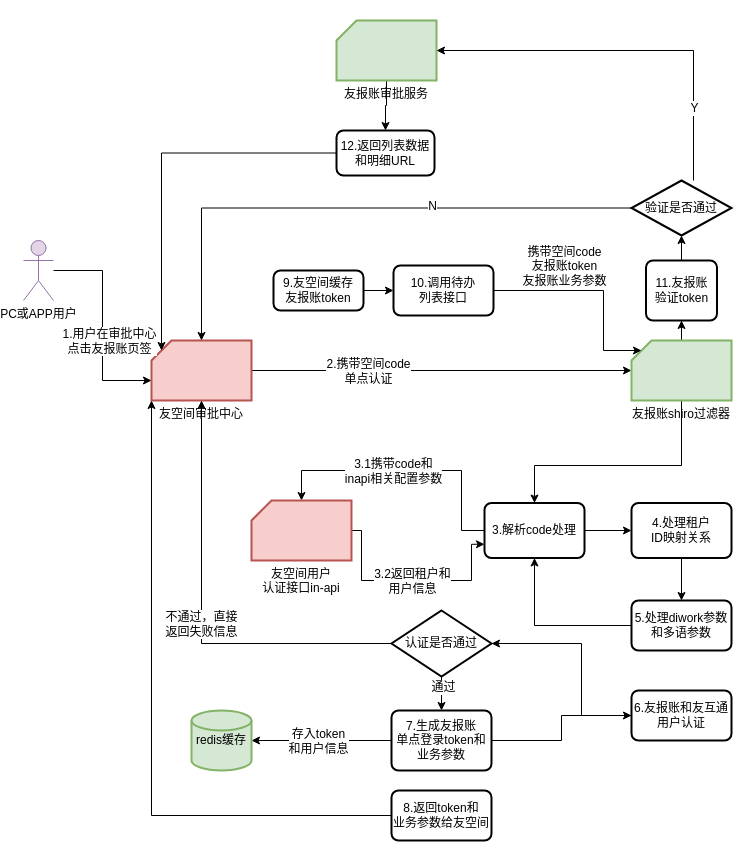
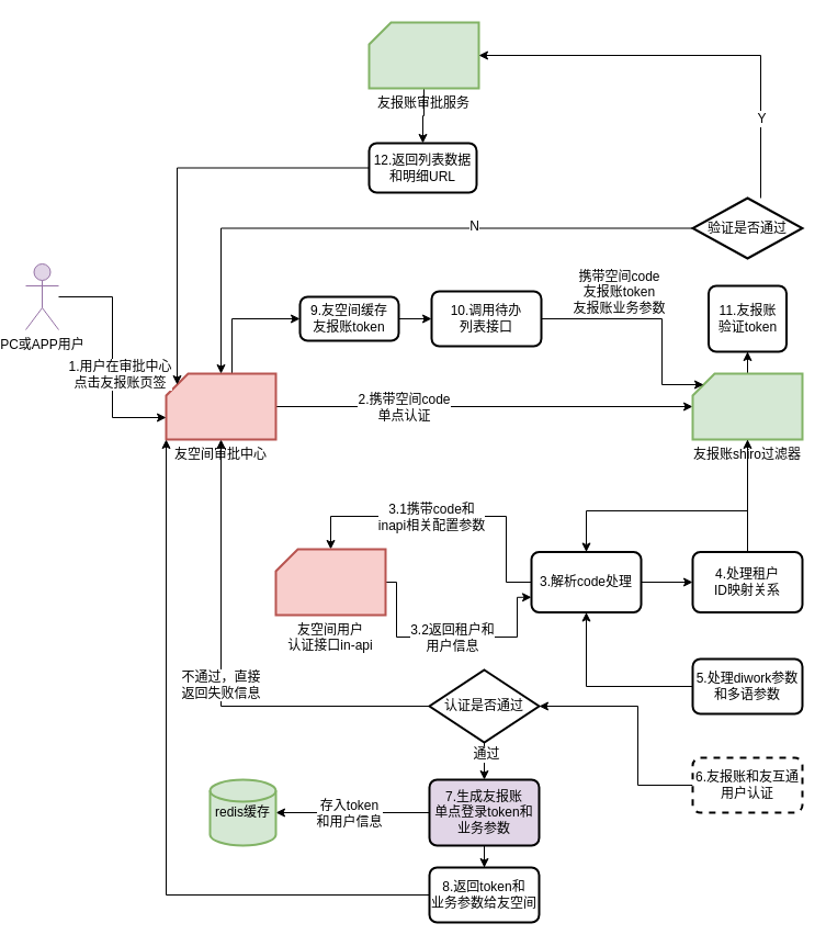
  <mxCell id="0" />
  <mxCell id="1" parent="0" />
  <mxCell id="2" value="" style="edgeStyle=orthogonalEdgeStyle;rounded=0;orthogonalLoop=1;jettySize=auto;html=1;" parent="1" source="5" target="13" edge="1"><mxGeometry relative="1" as="geometry"><mxPoint x="428" y="370" as="targetPoint" /></mxGeometry></mxCell>
  <mxCell id="3" value="2.携带空间code&lt;br&gt;单点认证" style="text;html=1;resizable=0;points=[];align=center;verticalAlign=middle;labelBackgroundColor=#ffffff;" parent="2" vertex="1" connectable="0"><mxGeometry x="-0.594" y="1" relative="1" as="geometry"><mxPoint x="39.5" y="1" as="offset" /></mxGeometry></mxCell>
+ <mxCell id="4" value="" style="edgeStyle=orthogonalEdgeStyle;rounded=0;orthogonalLoop=1;jettySize=auto;html=1;entryX=0;entryY=0.5;entryDx=0;entryDy=0;exitX=0;exitY=0;exitDx=60;exitDy=0;exitPerimeter=0;" parent="1" source="5" target="40" edge="1"><mxGeometry relative="1" as="geometry"><Array as="points"><mxPoint x="208" y="290" /></Array></mxGeometry></mxCell>
  <mxCell id="5" value="友空间审批中心" style="verticalLabelPosition=bottom;verticalAlign=top;html=1;strokeWidth=2;shape=card;whiteSpace=wrap;size=20;arcSize=12;fillColor=#f8cecc;strokeColor=#b85450;" parent="1" vertex="1"><mxGeometry x="148" y="340" width="100" height="60" as="geometry" /></mxCell>
  <mxCell id="6" value="" style="edgeStyle=orthogonalEdgeStyle;rounded=0;orthogonalLoop=1;jettySize=auto;html=1;" parent="1" source="7" target="52" edge="1"><mxGeometry relative="1" as="geometry" /></mxCell>
  <mxCell id="7" value="友报账审批服务" style="verticalLabelPosition=bottom;verticalAlign=top;html=1;strokeWidth=2;shape=card;whiteSpace=wrap;size=20;arcSize=12;fillColor=#d5e8d4;strokeColor=#82b366;" parent="1" vertex="1"><mxGeometry x="333" y="20" width="100" height="60" as="geometry" /></mxCell>
  <mxCell id="8" value="" style="edgeStyle=orthogonalEdgeStyle;rounded=0;orthogonalLoop=1;jettySize=auto;html=1;entryX=0;entryY=0;entryDx=0;entryDy=40;entryPerimeter=0;" parent="1" source="10" target="5" edge="1"><mxGeometry relative="1" as="geometry"><mxPoint x="73" y="390" as="targetPoint" /></mxGeometry></mxCell>
  <mxCell id="9" value="1.用户在审批中心&lt;br&gt;点击友报账页签" style="text;html=1;resizable=0;points=[];align=center;verticalAlign=middle;labelBackgroundColor=#ffffff;" parent="8" vertex="1" connectable="0"><mxGeometry x="-0.009" y="2" relative="1" as="geometry"><mxPoint x="4" y="16" as="offset" /></mxGeometry></mxCell>
  <mxCell id="10" value="PC或APP用户" style="shape=umlActor;verticalLabelPosition=bottom;labelBackgroundColor=#ffffff;verticalAlign=top;html=1;outlineConnect=0;fillColor=#e1d5e7;strokeColor=#9673a6;" parent="1" vertex="1"><mxGeometry x="20" y="240" width="30" height="60" as="geometry" /></mxCell>
  <mxCell id="11" value="" style="edgeStyle=orthogonalEdgeStyle;rounded=0;orthogonalLoop=1;jettySize=auto;html=1;entryX=0.5;entryY=0;entryDx=0;entryDy=0;" parent="1" source="13" target="17" edge="1"><mxGeometry relative="1" as="geometry"><mxPoint x="531" y="490" as="targetPoint" /><Array as="points"><mxPoint x="678" y="465" /><mxPoint x="531" y="465" /></Array></mxGeometry></mxCell>
  <mxCell id="12" value="" style="edgeStyle=orthogonalEdgeStyle;rounded=0;orthogonalLoop=1;jettySize=auto;html=1;" parent="1" source="13" target="45" edge="1"><mxGeometry relative="1" as="geometry" /></mxCell>
  <mxCell id="13" value="友报账shiro过滤器" style="verticalLabelPosition=bottom;verticalAlign=top;html=1;strokeWidth=2;shape=card;whiteSpace=wrap;size=20;arcSize=12;fillColor=#d5e8d4;strokeColor=#82b366;" parent="1" vertex="1"><mxGeometry x="628" y="340" width="100" height="60" as="geometry" /></mxCell>
  <mxCell id="14" value="" style="edgeStyle=orthogonalEdgeStyle;rounded=0;orthogonalLoop=1;jettySize=auto;html=1;" parent="1" source="17" target="20" edge="1"><mxGeometry relative="1" as="geometry"><mxPoint x="401" y="530" as="targetPoint" /><Array as="points"><mxPoint x="458" y="530" /><mxPoint x="458" y="470" /><mxPoint x="298" y="470" /></Array></mxGeometry></mxCell>
  <mxCell id="15" value="3.1携带code和&lt;br&gt;inapi相关配置参数" style="text;html=1;resizable=0;points=[];align=center;verticalAlign=middle;labelBackgroundColor=#ffffff;" parent="14" vertex="1" connectable="0"><mxGeometry x="0.218" y="-2" relative="1" as="geometry"><mxPoint x="14.5" y="2" as="offset" /></mxGeometry></mxCell>
  <mxCell id="16" value="" style="edgeStyle=orthogonalEdgeStyle;rounded=0;orthogonalLoop=1;jettySize=auto;html=1;" parent="1" source="17" target="24" edge="1"><mxGeometry relative="1" as="geometry" /></mxCell>
  <mxCell id="17" value="3.解析code处理" style="rounded=1;whiteSpace=wrap;html=1;absoluteArcSize=1;arcSize=14;strokeWidth=2;" parent="1" vertex="1"><mxGeometry x="481" y="502.5" width="100" height="55" as="geometry" /></mxCell>
  <mxCell id="18" value="" style="edgeStyle=orthogonalEdgeStyle;rounded=0;orthogonalLoop=1;jettySize=auto;html=1;entryX=0;entryY=0.75;entryDx=0;entryDy=0;" parent="1" source="20" target="17" edge="1"><mxGeometry relative="1" as="geometry"><mxPoint x="538" y="580" as="targetPoint" /><Array as="points"><mxPoint x="358" y="530" /><mxPoint x="358" y="580" /><mxPoint x="468" y="580" /><mxPoint x="468" y="544" /></Array></mxGeometry></mxCell>
  <mxCell id="19" value="3.2返回租户和&lt;br&gt;用户信息" style="text;html=1;resizable=0;points=[];align=center;verticalAlign=middle;labelBackgroundColor=#ffffff;" parent="18" vertex="1" connectable="0"><mxGeometry x="-0.662" y="43" relative="1" as="geometry"><mxPoint x="7" y="23" as="offset" /></mxGeometry></mxCell>
  <mxCell id="20" value="友空间用户&lt;br&gt;认证接口in-api" style="verticalLabelPosition=bottom;verticalAlign=top;html=1;strokeWidth=2;shape=card;whiteSpace=wrap;size=20;arcSize=12;fillColor=#f8cecc;strokeColor=#b85450;" parent="1" vertex="1"><mxGeometry x="248" y="500" width="100" height="60" as="geometry" /></mxCell>
  <mxCell id="21" value="" style="edgeStyle=orthogonalEdgeStyle;rounded=0;orthogonalLoop=1;jettySize=auto;html=1;" parent="1" source="22" target="17" edge="1"><mxGeometry relative="1" as="geometry" /></mxCell>
  <mxCell id="22" value="5.处理diwork参数&lt;br&gt;和多语参数" style="rounded=1;whiteSpace=wrap;html=1;absoluteArcSize=1;arcSize=14;strokeWidth=2;" parent="1" vertex="1"><mxGeometry x="628" y="600" width="100" height="50" as="geometry" /></mxCell>
- <mxCell id="23" value="" style="edgeStyle=orthogonalEdgeStyle;rounded=0;orthogonalLoop=1;jettySize=auto;html=1;entryX=0.5;entryY=0;entryDx=0;entryDy=0;" parent="1" source="24" target="22" edge="1"><mxGeometry relative="1" as="geometry"><mxPoint x="531" y="760" as="targetPoint" /></mxGeometry></mxCell>
+ <mxCell id="23" value="" style="edgeStyle=orthogonalEdgeStyle;rounded=0;orthogonalLoop=1;jettySize=auto;html=1;" parent="1" source="24" target="13" edge="1"><mxGeometry relative="1" as="geometry"><mxPoint x="531" y="760" as="targetPoint" /></mxGeometry></mxCell>
  <mxCell id="24" value="4.处理租户&lt;br&gt;ID映射关系" style="rounded=1;whiteSpace=wrap;html=1;absoluteArcSize=1;arcSize=14;strokeWidth=2;" parent="1" vertex="1"><mxGeometry x="628" y="502.5" width="100" height="55" as="geometry" /></mxCell>
  <mxCell id="25" value="" style="edgeStyle=orthogonalEdgeStyle;rounded=0;orthogonalLoop=1;jettySize=auto;html=1;entryX=1;entryY=0.5;entryDx=0;entryDy=0;entryPerimeter=0;" parent="1" source="26" target="31" edge="1"><mxGeometry relative="1" as="geometry"><Array as="points"><mxPoint x="578" y="715" /><mxPoint x="578" y="643" /></Array></mxGeometry></mxCell>
- <mxCell id="26" value="6.友报账和友互通&lt;br&gt;用户认证" style="rounded=1;whiteSpace=wrap;html=1;absoluteArcSize=1;arcSize=14;strokeWidth=2;" parent="1" vertex="1"><mxGeometry x="628" y="690" width="100" height="50" as="geometry" /></mxCell>
+ <mxCell id="26" value="6.友报账和友互通&lt;br&gt;用户认证" style="rounded=1;whiteSpace=wrap;html=1;absoluteArcSize=1;arcSize=14;strokeWidth=2;dashed=1;" parent="1" vertex="1"><mxGeometry x="628" y="690" width="100" height="50" as="geometry" /></mxCell>
  <mxCell id="27" value="" style="edgeStyle=orthogonalEdgeStyle;rounded=0;orthogonalLoop=1;jettySize=auto;html=1;" parent="1" source="31" target="5" edge="1"><mxGeometry relative="1" as="geometry"><mxPoint x="228" y="815" as="targetPoint" /></mxGeometry></mxCell>
  <mxCell id="28" value="不通过，直接&lt;br&gt;返回失败信息" style="text;html=1;resizable=0;points=[];align=center;verticalAlign=middle;labelBackgroundColor=#ffffff;" parent="27" vertex="1" connectable="0"><mxGeometry x="-0.032" y="1" relative="1" as="geometry"><mxPoint as="offset" /></mxGeometry></mxCell>
  <mxCell id="29" value="" style="edgeStyle=orthogonalEdgeStyle;rounded=0;orthogonalLoop=1;jettySize=auto;html=1;entryX=0.5;entryY=0;entryDx=0;entryDy=0;" parent="1" source="31" target="36" edge="1"><mxGeometry relative="1" as="geometry" /></mxCell>
  <mxCell id="30" value="通过" style="text;html=1;resizable=0;points=[];align=center;verticalAlign=middle;labelBackgroundColor=#ffffff;" parent="29" vertex="1" connectable="0"><mxGeometry x="-0.575" y="1" relative="1" as="geometry"><mxPoint as="offset" /></mxGeometry></mxCell>
  <mxCell id="31" value="认证是否通过" style="strokeWidth=2;html=1;shape=mxgraph.flowchart.decision;whiteSpace=wrap;" parent="1" vertex="1"><mxGeometry x="388" y="610" width="100" height="66" as="geometry" /></mxCell>
  <mxCell id="32" value="" style="edgeStyle=orthogonalEdgeStyle;rounded=0;orthogonalLoop=1;jettySize=auto;html=1;" parent="1" source="36" target="37" edge="1"><mxGeometry relative="1" as="geometry"><mxPoint x="488" y="935" as="targetPoint" /></mxGeometry></mxCell>
  <mxCell id="33" value="存入token&lt;br&gt;和用户信息" style="text;html=1;resizable=0;points=[];align=center;verticalAlign=middle;labelBackgroundColor=#ffffff;" parent="32" vertex="1" connectable="0"><mxGeometry x="-0.4" y="-1" relative="1" as="geometry"><mxPoint x="-32" y="1" as="offset" /></mxGeometry></mxCell>
  <mxCell id="34" value="" style="edgeStyle=orthogonalEdgeStyle;rounded=0;orthogonalLoop=1;jettySize=auto;html=1;entryX=0;entryY=1;entryDx=0;entryDy=0;entryPerimeter=0;exitX=0;exitY=0.5;exitDx=0;exitDy=0;" parent="1" source="38" target="5" edge="1"><mxGeometry relative="1" as="geometry"><mxPoint x="228" y="935" as="targetPoint" /></mxGeometry></mxCell>
- <mxCell id="35" value="" style="edgeStyle=orthogonalEdgeStyle;rounded=0;orthogonalLoop=1;jettySize=auto;html=1;" parent="1" source="36" target="26" edge="1"><mxGeometry relative="1" as="geometry" /></mxCell>
- <mxCell id="36" value="7.生成友报账&lt;br&gt;单点登录token和业务参数" style="rounded=1;whiteSpace=wrap;html=1;absoluteArcSize=1;arcSize=14;strokeWidth=2;" parent="1" vertex="1"><mxGeometry x="388" y="710" width="100" height="60" as="geometry" /></mxCell>
+ <mxCell id="35" value="" style="edgeStyle=orthogonalEdgeStyle;rounded=0;orthogonalLoop=1;jettySize=auto;html=1;" parent="1" source="36" target="38" edge="1"><mxGeometry relative="1" as="geometry" /></mxCell>
+ <mxCell id="36" value="7.生成友报账&lt;br&gt;单点登录token和业务参数" style="rounded=1;whiteSpace=wrap;html=1;absoluteArcSize=1;arcSize=14;strokeWidth=2;fillColor=#e1d5e7;" parent="1" vertex="1"><mxGeometry x="388" y="710" width="100" height="60" as="geometry" /></mxCell>
  <mxCell id="37" value="redis缓存" style="strokeWidth=2;html=1;shape=mxgraph.flowchart.database;whiteSpace=wrap;fillColor=#d5e8d4;strokeColor=#82b366;" parent="1" vertex="1"><mxGeometry x="188" y="710" width="60" height="60" as="geometry" /></mxCell>
  <mxCell id="38" value="&lt;span style=&quot;background-color: rgb(255 , 255 , 255)&quot;&gt;8.返回token和&lt;/span&gt;&lt;br&gt;&lt;span style=&quot;background-color: rgb(255 , 255 , 255)&quot;&gt;业务参数给友空间&lt;/span&gt;" style="rounded=1;whiteSpace=wrap;html=1;absoluteArcSize=1;arcSize=14;strokeWidth=2;" parent="1" vertex="1"><mxGeometry x="388" y="790" width="100" height="50" as="geometry" /></mxCell>
  <mxCell id="39" value="" style="edgeStyle=orthogonalEdgeStyle;rounded=0;orthogonalLoop=1;jettySize=auto;html=1;" parent="1" source="40" target="43" edge="1"><mxGeometry relative="1" as="geometry" /></mxCell>
  <mxCell id="40" value="9.友空间缓存&lt;br&gt;友报账token" style="rounded=1;whiteSpace=wrap;html=1;absoluteArcSize=1;arcSize=14;strokeWidth=2;" parent="1" vertex="1"><mxGeometry x="270" y="270" width="90" height="40" as="geometry" /></mxCell>
  <mxCell id="41" value="" style="edgeStyle=orthogonalEdgeStyle;rounded=0;orthogonalLoop=1;jettySize=auto;html=1;entryX=0;entryY=0;entryDx=10;entryDy=10;entryPerimeter=0;exitX=1;exitY=0.5;exitDx=0;exitDy=0;" parent="1" source="43" target="13" edge="1"><mxGeometry relative="1" as="geometry"><mxPoint x="328" y="180" as="targetPoint" /><Array as="points"><mxPoint x="600" y="290" /><mxPoint x="600" y="350" /></Array></mxGeometry></mxCell>
  <mxCell id="42" value="携带空间code&lt;br&gt;友报账token&lt;br&gt;友报账业务参数" style="text;html=1;resizable=0;points=[];align=center;verticalAlign=middle;labelBackgroundColor=#ffffff;" parent="41" vertex="1" connectable="0"><mxGeometry x="-0.626" relative="1" as="geometry"><mxPoint x="31" y="-25" as="offset" /></mxGeometry></mxCell>
  <mxCell id="43" value="10.调用待办&lt;br&gt;列表接口" style="rounded=1;whiteSpace=wrap;html=1;absoluteArcSize=1;arcSize=14;strokeWidth=2;" parent="1" vertex="1"><mxGeometry x="390" y="265" width="100" height="50" as="geometry" /></mxCell>
- <mxCell id="44" value="" style="edgeStyle=orthogonalEdgeStyle;rounded=0;orthogonalLoop=1;jettySize=auto;html=1;" parent="1" source="45" target="50" edge="1"><mxGeometry relative="1" as="geometry" /></mxCell>
  <mxCell id="45" value="11.友报账&lt;br&gt;验证token" style="rounded=1;whiteSpace=wrap;html=1;absoluteArcSize=1;arcSize=14;strokeWidth=2;" parent="1" vertex="1"><mxGeometry x="642.5" y="260" width="71" height="60" as="geometry" /></mxCell>
  <mxCell id="46" value="" style="edgeStyle=orthogonalEdgeStyle;rounded=0;orthogonalLoop=1;jettySize=auto;html=1;entryX=0.5;entryY=0;entryDx=0;entryDy=0;entryPerimeter=0;" parent="1" source="50" target="5" edge="1"><mxGeometry relative="1" as="geometry"><mxPoint x="248" y="290" as="targetPoint" /><Array as="points"><mxPoint x="198" y="208" /></Array></mxGeometry></mxCell>
  <mxCell id="47" value="N" style="text;html=1;resizable=0;points=[];align=center;verticalAlign=middle;labelBackgroundColor=#ffffff;" parent="46" vertex="1" connectable="0"><mxGeometry x="-0.29" y="-2" relative="1" as="geometry"><mxPoint as="offset" /></mxGeometry></mxCell>
  <mxCell id="48" value="" style="edgeStyle=orthogonalEdgeStyle;rounded=0;orthogonalLoop=1;jettySize=auto;html=1;entryX=1;entryY=0.5;entryDx=0;entryDy=0;entryPerimeter=0;" parent="1" source="50" target="7" edge="1"><mxGeometry relative="1" as="geometry"><mxPoint x="661" y="147.5" as="targetPoint" /><Array as="points"><mxPoint x="690" y="50" /></Array></mxGeometry></mxCell>
  <mxCell id="49" value="Y" style="text;html=1;resizable=0;points=[];align=center;verticalAlign=middle;labelBackgroundColor=#ffffff;" parent="48" vertex="1" connectable="0"><mxGeometry x="-0.621" relative="1" as="geometry"><mxPoint as="offset" /></mxGeometry></mxCell>
  <mxCell id="50" value="验证是否通过" style="strokeWidth=2;html=1;shape=mxgraph.flowchart.decision;whiteSpace=wrap;" parent="1" vertex="1"><mxGeometry x="628" y="180" width="100" height="55" as="geometry" /></mxCell>
  <mxCell id="51" value="" style="edgeStyle=orthogonalEdgeStyle;rounded=0;orthogonalLoop=1;jettySize=auto;html=1;entryX=0;entryY=0;entryDx=10;entryDy=10;entryPerimeter=0;" parent="1" source="52" target="5" edge="1"><mxGeometry relative="1" as="geometry"><mxPoint x="252" y="22.5" as="targetPoint" /></mxGeometry></mxCell>
  <mxCell id="52" value="12.返回列表数据&lt;br&gt;和明细URL" style="rounded=1;whiteSpace=wrap;html=1;absoluteArcSize=1;arcSize=14;strokeWidth=2;" parent="1" vertex="1"><mxGeometry x="333" y="130" width="98" height="45" as="geometry" /></mxCell>
